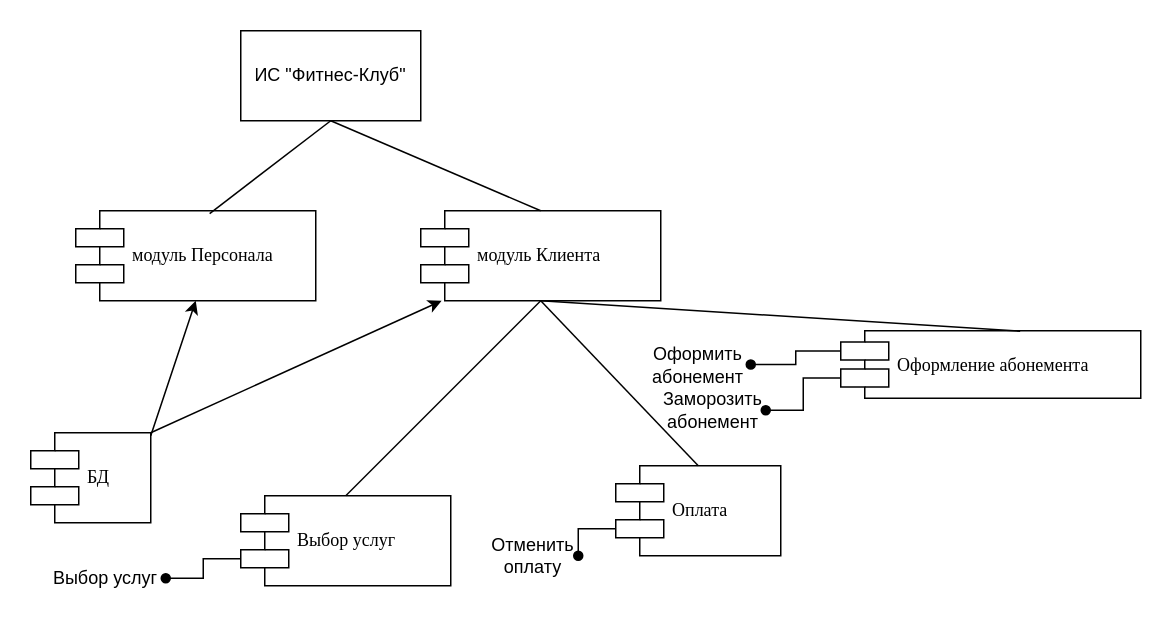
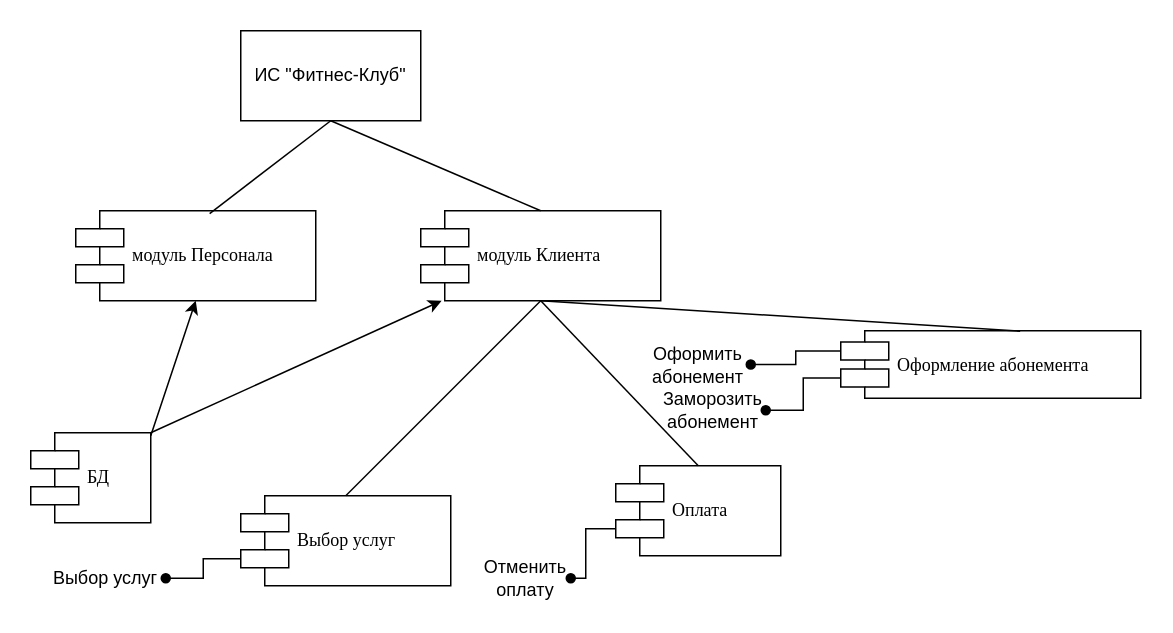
  <mxCell id="0" />
  <mxCell id="1" parent="0" />
  <mxCell id="2" value="ИС &quot;Фитнес-Клуб&quot;" style="rounded=0;whiteSpace=wrap;html=1;" parent="1" vertex="1"><mxGeometry x="160" y="20" width="120" height="60" as="geometry" /></mxCell>
  <mxCell id="3" value="модуль Клиента" style="shape=component;align=left;spacingLeft=36;rounded=0;shadow=0;comic=0;labelBackgroundColor=none;strokeWidth=1;fontFamily=Verdana;fontSize=12;html=1;" parent="1" vertex="1"><mxGeometry x="280" y="140" width="160" height="60" as="geometry" /></mxCell>
  <mxCell id="4" value="модуль Персонала" style="shape=component;align=left;spacingLeft=36;rounded=0;shadow=0;comic=0;labelBackgroundColor=none;strokeWidth=1;fontFamily=Verdana;fontSize=12;html=1;" parent="1" vertex="1"><mxGeometry x="50" y="140" width="160" height="60" as="geometry" /></mxCell>
  <mxCell id="5" value="БД" style="shape=component;align=left;spacingLeft=36;rounded=0;shadow=0;comic=0;labelBackgroundColor=none;strokeWidth=1;fontFamily=Verdana;fontSize=12;html=1;" parent="1" vertex="1"><mxGeometry x="20" y="288" width="80" height="60" as="geometry" /></mxCell>
  <mxCell id="6" style="edgeStyle=orthogonalEdgeStyle;rounded=0;orthogonalLoop=1;jettySize=auto;html=1;exitX=0;exitY=0.7;exitDx=0;exitDy=0;entryX=1;entryY=0.5;entryDx=0;entryDy=0;endArrow=oval;endFill=1;" parent="1" source="7" target="23" edge="1"><mxGeometry relative="1" as="geometry" /></mxCell>
  <mxCell id="7" value="Выбор услуг" style="shape=component;align=left;spacingLeft=36;rounded=0;shadow=0;comic=0;labelBackgroundColor=none;strokeWidth=1;fontFamily=Verdana;fontSize=12;html=1;" parent="1" vertex="1"><mxGeometry x="160" y="330" width="140" height="60" as="geometry" /></mxCell>
  <mxCell id="8" style="edgeStyle=orthogonalEdgeStyle;rounded=0;orthogonalLoop=1;jettySize=auto;html=1;exitX=0;exitY=0.7;exitDx=0;exitDy=0;entryX=1;entryY=0.5;entryDx=0;entryDy=0;endArrow=oval;endFill=1;" parent="1" source="9" target="20" edge="1"><mxGeometry relative="1" as="geometry" /></mxCell>
  <mxCell id="9" value="Оплата" style="shape=component;align=left;spacingLeft=36;rounded=0;shadow=0;comic=0;labelBackgroundColor=none;strokeWidth=1;fontFamily=Verdana;fontSize=12;html=1;" parent="1" vertex="1"><mxGeometry x="410" y="310" width="110" height="60" as="geometry" /></mxCell>
  <mxCell id="10" style="edgeStyle=orthogonalEdgeStyle;rounded=0;orthogonalLoop=1;jettySize=auto;html=1;exitX=0;exitY=0.7;exitDx=0;exitDy=0;entryX=1;entryY=0.5;entryDx=0;entryDy=0;endArrow=oval;endFill=1;" parent="1" source="12" target="22" edge="1"><mxGeometry relative="1" as="geometry" /></mxCell>
  <mxCell id="11" style="edgeStyle=orthogonalEdgeStyle;rounded=0;orthogonalLoop=1;jettySize=auto;html=1;exitX=0;exitY=0.3;exitDx=0;exitDy=0;entryX=1;entryY=0.5;entryDx=0;entryDy=0;endArrow=oval;endFill=1;" parent="1" source="12" target="21" edge="1"><mxGeometry relative="1" as="geometry" /></mxCell>
  <mxCell id="12" value="Оформление абонемента" style="shape=component;align=left;spacingLeft=36;rounded=0;shadow=0;comic=0;labelBackgroundColor=none;strokeWidth=1;fontFamily=Verdana;fontSize=12;html=1;" parent="1" vertex="1"><mxGeometry x="560" y="220" width="200" height="45" as="geometry" /></mxCell>
  <mxCell id="13" value="" style="endArrow=none;html=1;rounded=0;exitX=0.5;exitY=0;exitDx=0;exitDy=0;entryX=0.5;entryY=1;entryDx=0;entryDy=0;" parent="1" source="3" target="2" edge="1"><mxGeometry width="50" height="50" relative="1" as="geometry"><mxPoint x="170" y="130" as="sourcePoint" /><mxPoint x="220" y="80" as="targetPoint" /></mxGeometry></mxCell>
  <mxCell id="14" value="" style="endArrow=classic;html=1;rounded=0;" parent="1" target="3" edge="1"><mxGeometry width="50" height="50" relative="1" as="geometry"><mxPoint x="100" y="288" as="sourcePoint" /><mxPoint x="150" y="238" as="targetPoint" /><Array as="points" /></mxGeometry></mxCell>
  <mxCell id="15" value="" style="endArrow=classic;html=1;rounded=0;entryX=0.5;entryY=1;entryDx=0;entryDy=0;" parent="1" target="4" edge="1"><mxGeometry width="50" height="50" relative="1" as="geometry"><mxPoint x="100" y="290" as="sourcePoint" /><mxPoint x="345" y="210" as="targetPoint" /><Array as="points" /></mxGeometry></mxCell>
  <mxCell id="16" value="" style="endArrow=none;html=1;rounded=0;exitX=0.558;exitY=0.031;exitDx=0;exitDy=0;exitPerimeter=0;" parent="1" source="4" edge="1"><mxGeometry width="50" height="50" relative="1" as="geometry"><mxPoint x="345" y="150" as="sourcePoint" /><mxPoint x="220" y="80" as="targetPoint" /></mxGeometry></mxCell>
  <mxCell id="17" value="" style="endArrow=none;html=1;rounded=0;entryX=0.598;entryY=0.006;entryDx=0;entryDy=0;entryPerimeter=0;exitX=0.5;exitY=1;exitDx=0;exitDy=0;" parent="1" source="3" target="12" edge="1"><mxGeometry width="50" height="50" relative="1" as="geometry"><mxPoint x="390" y="220" as="sourcePoint" /><mxPoint x="430" y="100" as="targetPoint" /></mxGeometry></mxCell>
  <mxCell id="18" value="" style="endArrow=none;html=1;rounded=0;entryX=0.5;entryY=0;entryDx=0;entryDy=0;exitX=0.5;exitY=1;exitDx=0;exitDy=0;" parent="1" source="3" target="9" edge="1"><mxGeometry width="50" height="50" relative="1" as="geometry"><mxPoint x="370" y="200" as="sourcePoint" /><mxPoint x="634.6" y="248.41" as="targetPoint" /></mxGeometry></mxCell>
  <mxCell id="19" value="" style="endArrow=none;html=1;rounded=0;entryX=0.5;entryY=0;entryDx=0;entryDy=0;exitX=0.5;exitY=1;exitDx=0;exitDy=0;" parent="1" source="3" target="7" edge="1"><mxGeometry width="50" height="50" relative="1" as="geometry"><mxPoint x="380" y="220" as="sourcePoint" /><mxPoint x="644.6" y="258.41" as="targetPoint" /><Array as="points" /></mxGeometry></mxCell>
- <mxCell id="20" value="Отменить оплату" style="text;html=1;strokeColor=none;fillColor=none;align=center;verticalAlign=middle;whiteSpace=wrap;rounded=0;" parent="1" vertex="1"><mxGeometry x="325" y="355" width="60" height="30" as="geometry" /></mxCell>
+ <mxCell id="20" value="Отменить оплату" style="text;html=1;strokeColor=none;fillColor=none;align=center;verticalAlign=middle;whiteSpace=wrap;rounded=0;" parent="1" vertex="1"><mxGeometry x="320" y="370" width="60" height="30" as="geometry" /></mxCell>
  <mxCell id="21" value="Оформить абонемент" style="text;html=1;strokeColor=none;fillColor=none;align=center;verticalAlign=middle;whiteSpace=wrap;rounded=0;" parent="1" vertex="1"><mxGeometry x="430" y="227.5" width="70" height="30" as="geometry" /></mxCell>
  <mxCell id="22" value="Заморозить абонемент" style="text;html=1;strokeColor=none;fillColor=none;align=center;verticalAlign=middle;whiteSpace=wrap;rounded=0;" parent="1" vertex="1"><mxGeometry x="440" y="258" width="70" height="30" as="geometry" /></mxCell>
  <mxCell id="23" value="Выбор услуг" style="text;html=1;strokeColor=none;fillColor=none;align=center;verticalAlign=middle;whiteSpace=wrap;rounded=0;" parent="1" vertex="1"><mxGeometry x="30" y="370" width="80" height="30" as="geometry" /></mxCell>
